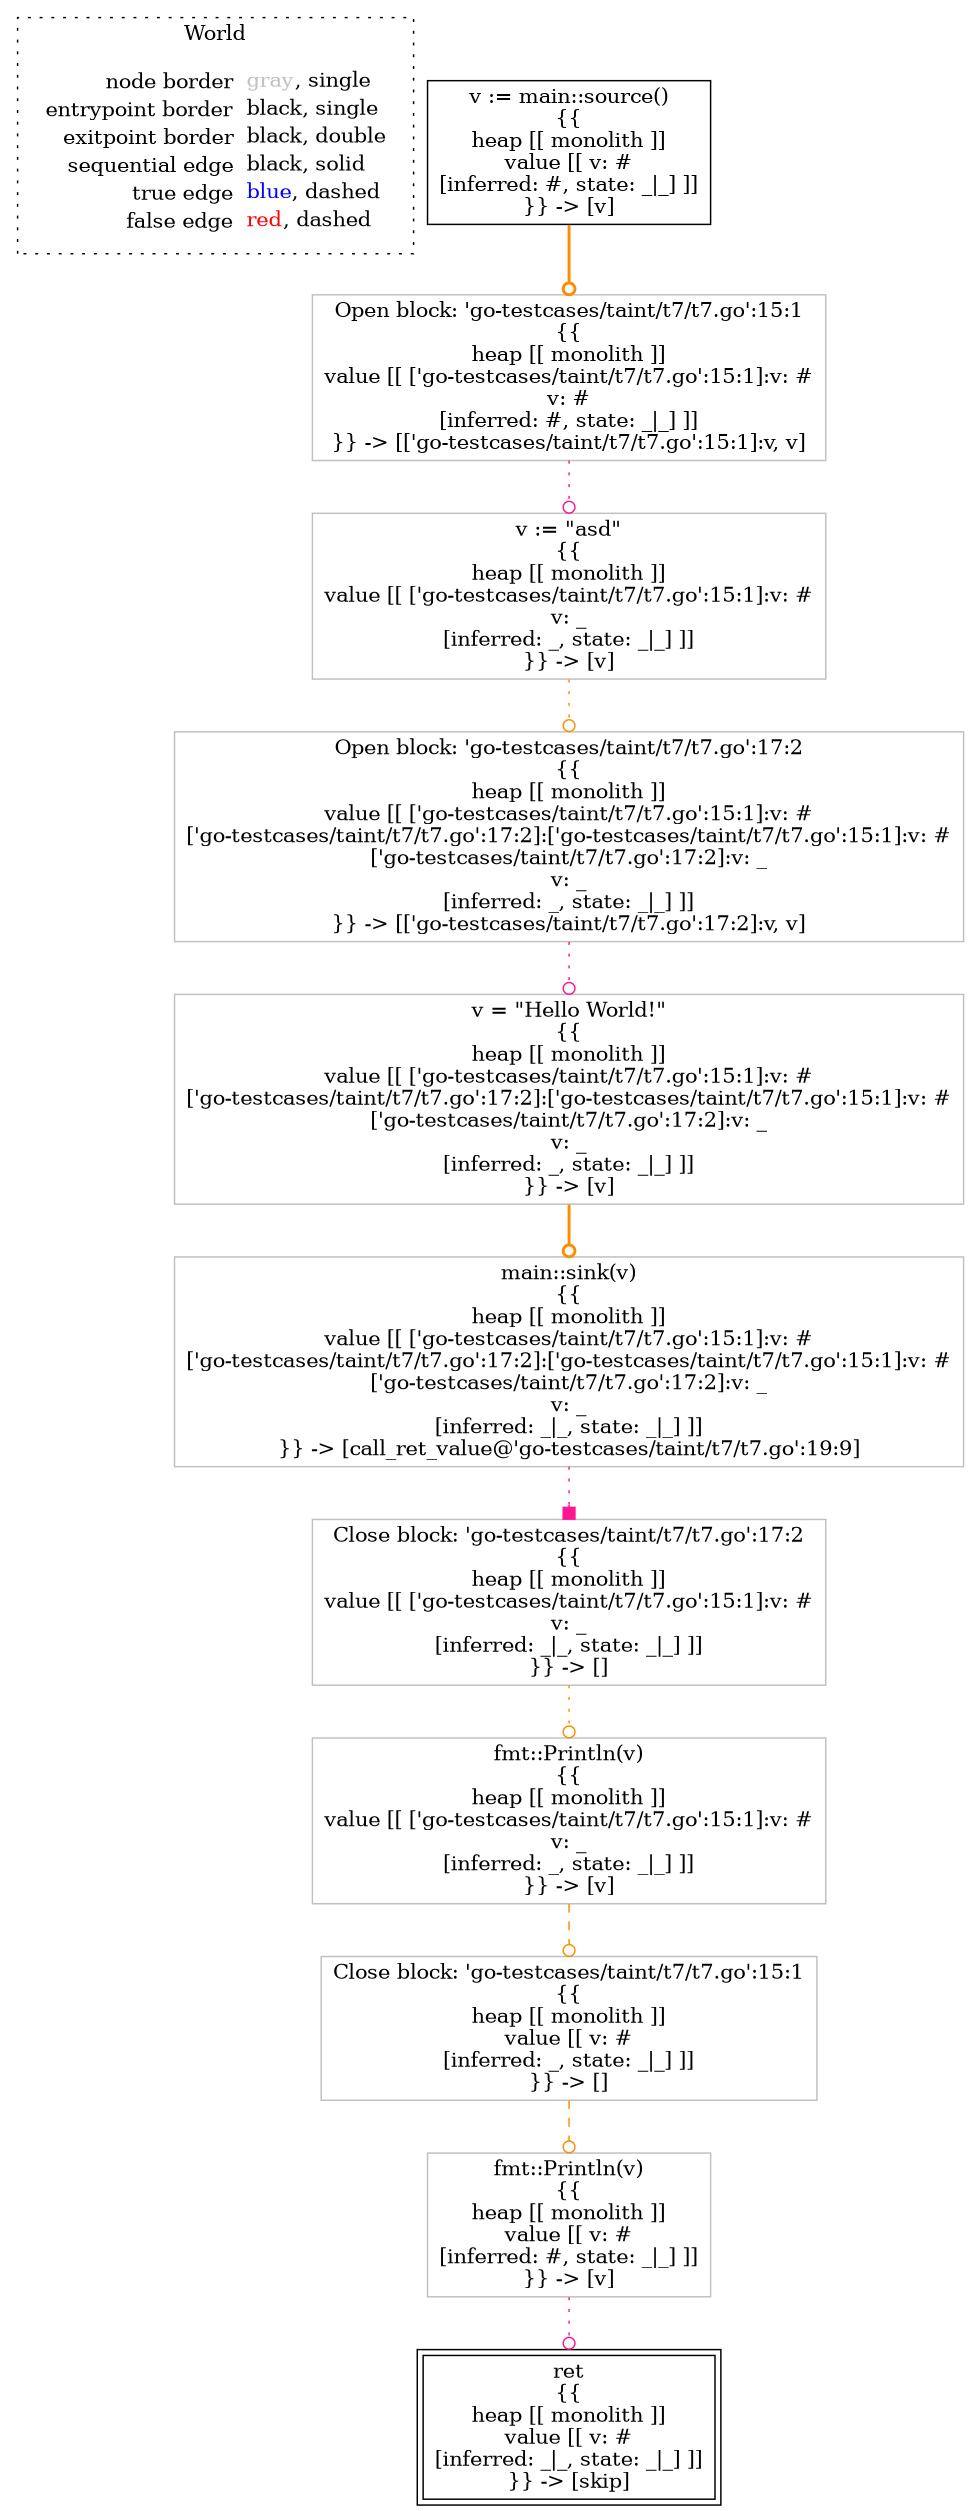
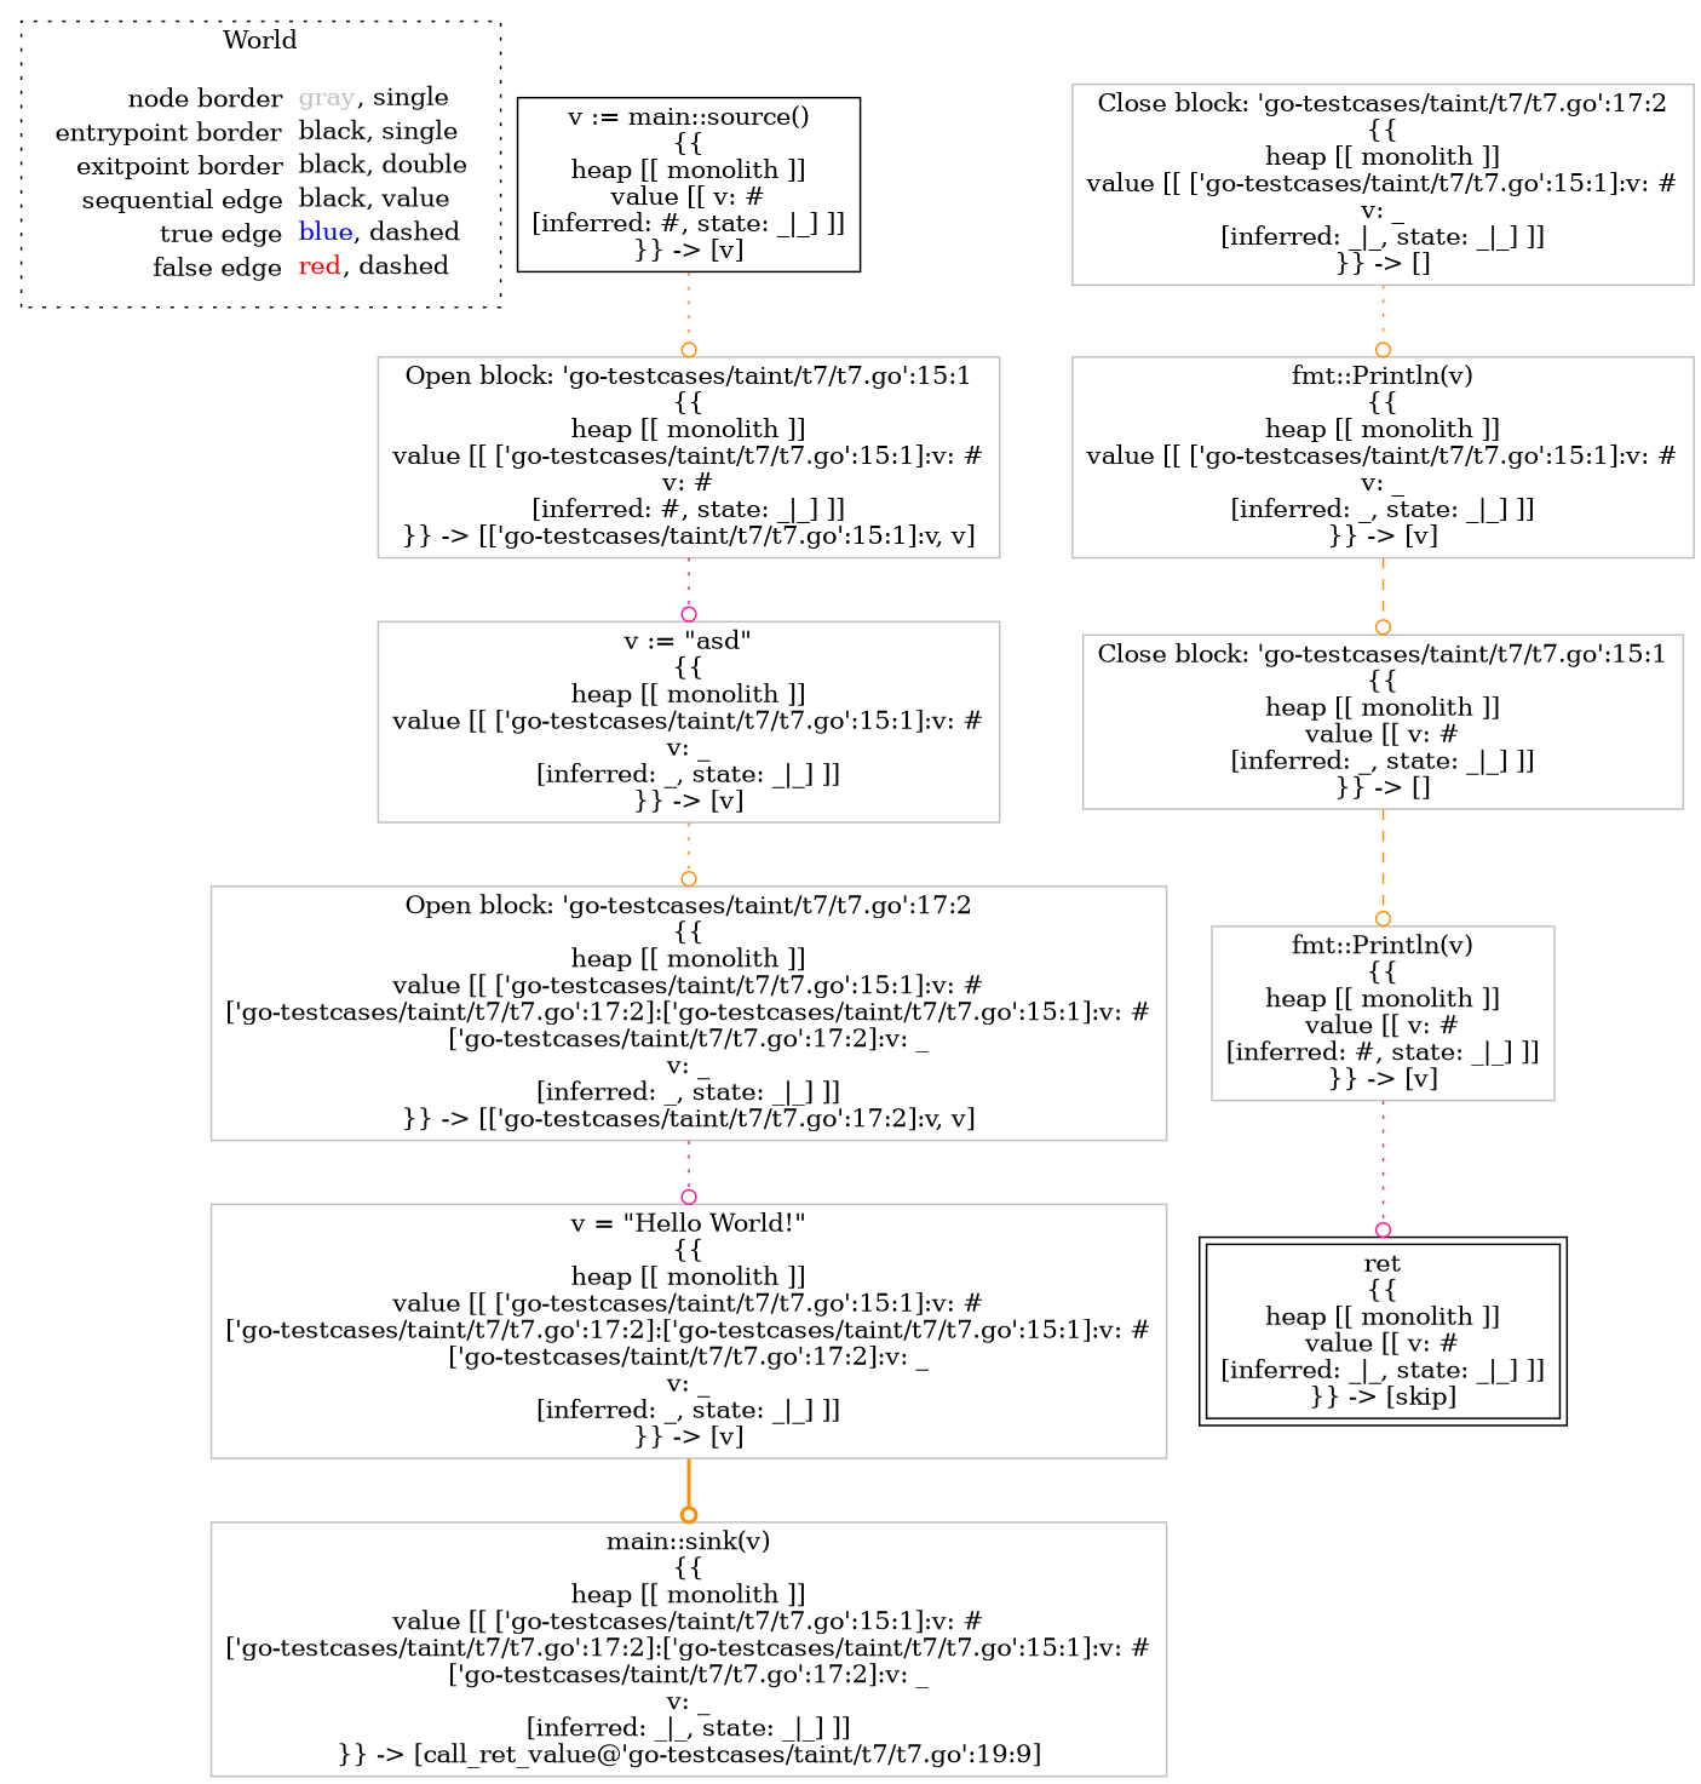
  digraph {
    node [shape=rect color=gray]
    edge [arrowhead=odot color=darkorange style=dotted]
-   n1 [label=<<table border="0" cellpadding="2" cellspacing="0" cellborder="0"><tr><td align="right">node border&nbsp;</td><td align="left"><font color="gray">gray</font>, single</td></tr><tr><td align="right">entrypoint border&nbsp;</td><td align="left"><font color="black">black</font>, single</td></tr><tr><td align="right">exitpoint border&nbsp;</td><td align="left"><font color="black">black</font>, double</td></tr><tr><td align="right">sequential edge&nbsp;</td><td align="left"><font color="black">black</font>, solid</td></tr><tr><td align="right">true edge&nbsp;</td><td align="left"><font color="blue">blue</font>, dashed</td></tr><tr><td align="right">false edge&nbsp;</td><td align="left"><font color="red">red</font>, dashed</td></tr></table>> shape=plaintext color=""]
+   n1 [label=<<table border="0" cellpadding="2" cellspacing="0" cellborder="0"><tr><td align="right">node border&nbsp;</td><td align="left"><font color="gray">gray</font>, single</td></tr><tr><td align="right">entrypoint border&nbsp;</td><td align="left"><font color="black">black</font>, single</td></tr><tr><td align="right">exitpoint border&nbsp;</td><td align="left"><font color="black">black</font>, double</td></tr><tr><td align="right">sequential edge&nbsp;</td><td align="left"><font color="black">black</font>, value</td></tr><tr><td align="right">true edge&nbsp;</td><td align="left"><font color="blue">blue</font>, dashed</td></tr><tr><td align="right">false edge&nbsp;</td><td align="left"><font color="red">red</font>, dashed</td></tr></table>> shape=plaintext color=""]
    n2 [color=black label=<v := main::source()<BR/>{{<BR/>heap [[ monolith ]]<BR/>value [[ v: #<BR/>[inferred: #, state: _|_] ]]<BR/>}} -&gt; [v]>]
    n3 [label=<Open block: 'go-testcases/taint/t7/t7.go':15:1<BR/>{{<BR/>heap [[ monolith ]]<BR/>value [[ ['go-testcases/taint/t7/t7.go':15:1]:v: #<BR/>v: #<BR/>[inferred: #, state: _|_] ]]<BR/>}} -&gt; [['go-testcases/taint/t7/t7.go':15:1]:v, v]>]
    n4 [label=<v := &quot;asd&quot;<BR/>{{<BR/>heap [[ monolith ]]<BR/>value [[ ['go-testcases/taint/t7/t7.go':15:1]:v: #<BR/>v: _<BR/>[inferred: _, state: _|_] ]]<BR/>}} -&gt; [v]>]
    n5 [label=<main::sink(v)<BR/>{{<BR/>heap [[ monolith ]]<BR/>value [[ ['go-testcases/taint/t7/t7.go':15:1]:v: #<BR/>['go-testcases/taint/t7/t7.go':17:2]:['go-testcases/taint/t7/t7.go':15:1]:v: #<BR/>['go-testcases/taint/t7/t7.go':17:2]:v: _<BR/>v: _<BR/>[inferred: _|_, state: _|_] ]]<BR/>}} -&gt; [call_ret_value@'go-testcases/taint/t7/t7.go':19:9]>]
    n6 [label=<Close block: 'go-testcases/taint/t7/t7.go':17:2<BR/>{{<BR/>heap [[ monolith ]]<BR/>value [[ ['go-testcases/taint/t7/t7.go':15:1]:v: #<BR/>v: _<BR/>[inferred: _|_, state: _|_] ]]<BR/>}} -&gt; []>]
    n7 [label=<fmt::Println(v)<BR/>{{<BR/>heap [[ monolith ]]<BR/>value [[ ['go-testcases/taint/t7/t7.go':15:1]:v: #<BR/>v: _<BR/>[inferred: _, state: _|_] ]]<BR/>}} -&gt; [v]>]
    n8 [color=black label=<ret<BR/>{{<BR/>heap [[ monolith ]]<BR/>value [[ v: #<BR/>[inferred: _|_, state: _|_] ]]<BR/>}} -&gt; [skip]> peripheries=2]
    n9 [label=<v = &quot;Hello World!&quot;<BR/>{{<BR/>heap [[ monolith ]]<BR/>value [[ ['go-testcases/taint/t7/t7.go':15:1]:v: #<BR/>['go-testcases/taint/t7/t7.go':17:2]:['go-testcases/taint/t7/t7.go':15:1]:v: #<BR/>['go-testcases/taint/t7/t7.go':17:2]:v: _<BR/>v: _<BR/>[inferred: _, state: _|_] ]]<BR/>}} -&gt; [v]>]
    n10 [label=<Open block: 'go-testcases/taint/t7/t7.go':17:2<BR/>{{<BR/>heap [[ monolith ]]<BR/>value [[ ['go-testcases/taint/t7/t7.go':15:1]:v: #<BR/>['go-testcases/taint/t7/t7.go':17:2]:['go-testcases/taint/t7/t7.go':15:1]:v: #<BR/>['go-testcases/taint/t7/t7.go':17:2]:v: _<BR/>v: _<BR/>[inferred: _, state: _|_] ]]<BR/>}} -&gt; [['go-testcases/taint/t7/t7.go':17:2]:v, v]>]
    n11 [label=<fmt::Println(v)<BR/>{{<BR/>heap [[ monolith ]]<BR/>value [[ v: #<BR/>[inferred: #, state: _|_] ]]<BR/>}} -&gt; [v]>]
    n12 [label=<Close block: 'go-testcases/taint/t7/t7.go':15:1<BR/>{{<BR/>heap [[ monolith ]]<BR/>value [[ v: #<BR/>[inferred: _, state: _|_] ]]<BR/>}} -&gt; []>]
    subgraph cluster_1 {
      label=World
      style=dotted
      n1
    }
-   n2 -> n3 [style=bold]
+   n2 -> n3
    n3 -> n4 [color=deeppink]
    n4 -> n10
-   n5 -> n6 [arrowhead=box color=deeppink]
    n6 -> n7
    n7 -> n12 [style=dashed]
    n9 -> n5 [style=bold]
    n10 -> n9 [color=deeppink]
    n11 -> n8 [color=deeppink]
    n12 -> n11 [style=dashed]
  }
